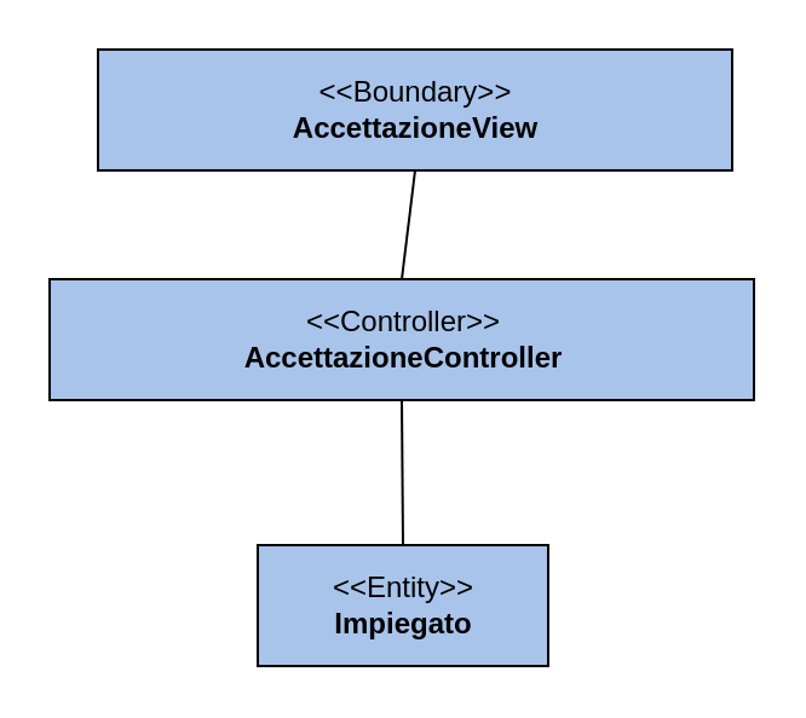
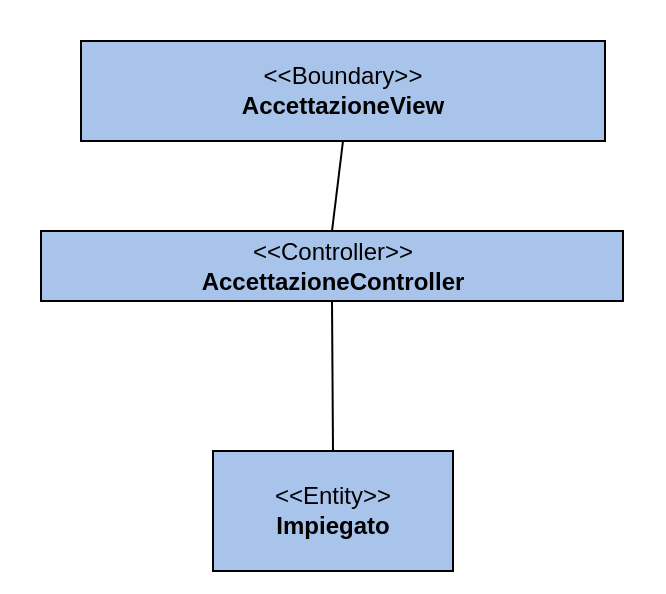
  <mxCell id="0" />
  <mxCell id="1" parent="0" />
- <mxCell id="2" value="&amp;lt;&amp;lt;Entity&amp;gt;&amp;gt;&lt;br&gt;&lt;div&gt;&lt;b&gt;Impiegato&lt;/b&gt;&lt;br&gt;&lt;/div&gt;" style="html=1;fillColor=#A9C4EB;" vertex="1" parent="1"><mxGeometry x="106" y="225" width="120" height="50" as="geometry" /></mxCell>
- <mxCell id="3" value="&amp;lt;&amp;lt;Controller&amp;gt;&amp;gt;&lt;br&gt;&lt;div&gt;&lt;b&gt;AccettazioneController&lt;/b&gt;&lt;br&gt;&lt;/div&gt;" style="html=1;fillColor=#A9C4EB;" vertex="1" parent="1"><mxGeometry x="20" y="115" width="291" height="50" as="geometry" /></mxCell>
+ <mxCell id="2" value="&amp;lt;&amp;lt;Entity&amp;gt;&amp;gt;&lt;br&gt;&lt;div&gt;&lt;b&gt;Impiegato&lt;/b&gt;&lt;br&gt;&lt;/div&gt;" style="html=1;fillColor=#A9C4EB;" vertex="1" parent="1"><mxGeometry x="106" y="225" width="120" height="60" as="geometry" /></mxCell>
+ <mxCell id="3" value="&amp;lt;&amp;lt;Controller&amp;gt;&amp;gt;&lt;br&gt;&lt;div&gt;&lt;b&gt;AccettazioneController&lt;/b&gt;&lt;br&gt;&lt;/div&gt;" style="html=1;fillColor=#A9C4EB;" vertex="1" parent="1"><mxGeometry x="20" y="115" width="291" height="35" as="geometry" /></mxCell>
  <mxCell id="4" value="&amp;lt;&amp;lt;Boundary&amp;gt;&amp;gt;&lt;br&gt;&lt;div&gt;&lt;b&gt;AccettazioneView&lt;/b&gt;&lt;br&gt;&lt;/div&gt;" style="html=1;fillColor=#A9C4EB;" vertex="1" parent="1"><mxGeometry x="40" y="20" width="262" height="50" as="geometry" /></mxCell>
  <mxCell id="5" value="" style="endArrow=none;html=1;entryX=0.5;entryY=1;entryDx=0;entryDy=0;exitX=0.5;exitY=0;exitDx=0;exitDy=0;" edge="1" parent="1" source="2" target="3"><mxGeometry width="50" height="50" relative="1" as="geometry"><mxPoint x="142" y="345" as="sourcePoint" /><mxPoint x="192" y="295" as="targetPoint" /></mxGeometry></mxCell>
  <mxCell id="6" value="" style="endArrow=none;html=1;entryX=0.5;entryY=1;entryDx=0;entryDy=0;exitX=0.5;exitY=0;exitDx=0;exitDy=0;" edge="1" parent="1" source="3" target="4"><mxGeometry width="50" height="50" relative="1" as="geometry"><mxPoint x="192" y="75" as="sourcePoint" /><mxPoint x="192" y="15" as="targetPoint" /></mxGeometry></mxCell>
